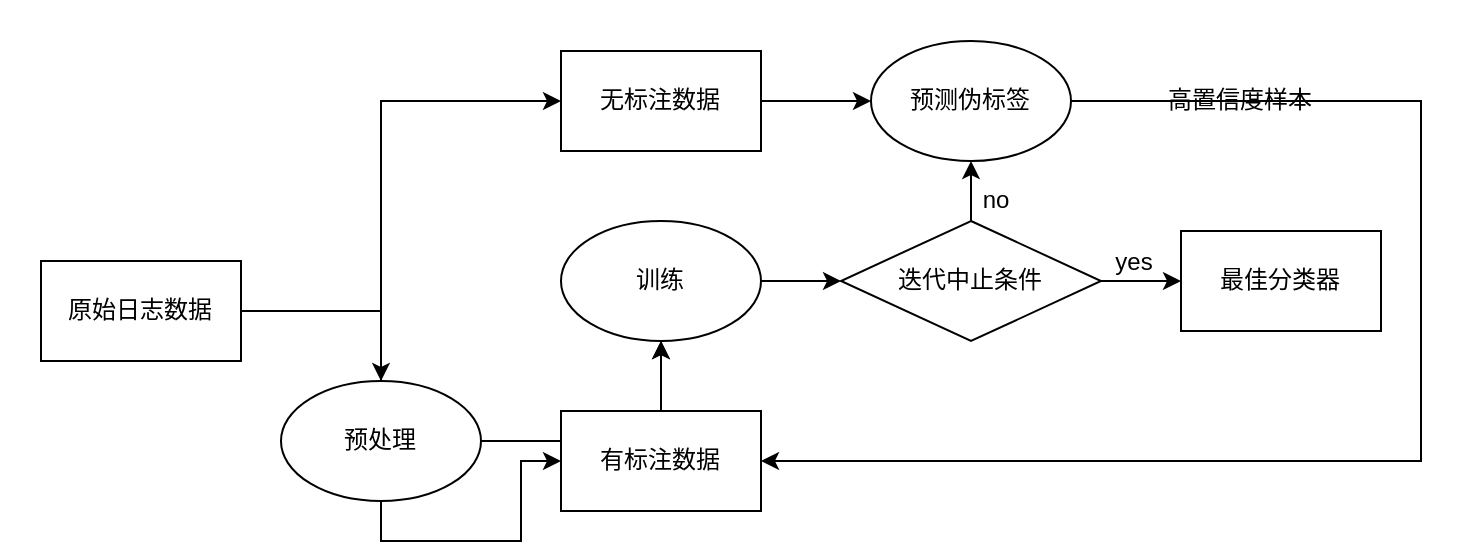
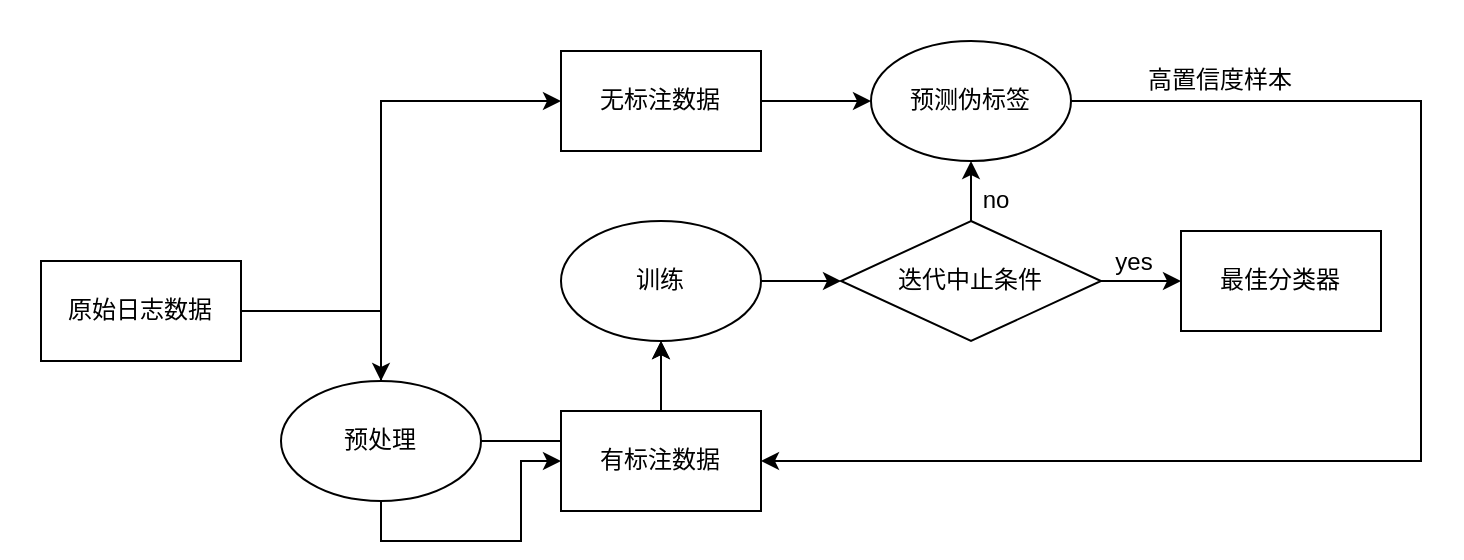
  <mxCell id="0" />
  <mxCell id="1" parent="0" />
  <mxCell id="2" value="" style="edgeStyle=orthogonalEdgeStyle;rounded=0;orthogonalLoop=1;jettySize=auto;html=1;" edge="1" parent="1" source="3" target="7"><mxGeometry relative="1" as="geometry" /></mxCell>
  <mxCell id="3" value="原始日志数据" style="rounded=0;whiteSpace=wrap;html=1;" vertex="1" parent="1"><mxGeometry x="20" y="130" width="100" height="50" as="geometry" /></mxCell>
  <mxCell id="4" value="" style="edgeStyle=orthogonalEdgeStyle;rounded=0;orthogonalLoop=1;jettySize=auto;html=1;" edge="1" parent="1" source="7" target="13"><mxGeometry relative="1" as="geometry" /></mxCell>
  <mxCell id="5" style="edgeStyle=orthogonalEdgeStyle;rounded=0;orthogonalLoop=1;jettySize=auto;html=1;exitX=0.5;exitY=0;exitDx=0;exitDy=0;entryX=0;entryY=0.5;entryDx=0;entryDy=0;" edge="1" parent="1" source="7" target="11"><mxGeometry relative="1" as="geometry" /></mxCell>
  <mxCell id="6" style="edgeStyle=orthogonalEdgeStyle;rounded=0;orthogonalLoop=1;jettySize=auto;html=1;exitX=0.5;exitY=1;exitDx=0;exitDy=0;entryX=0;entryY=0.5;entryDx=0;entryDy=0;" edge="1" parent="1" source="7" target="9"><mxGeometry relative="1" as="geometry" /></mxCell>
  <mxCell id="7" value="预处理" style="ellipse;whiteSpace=wrap;html=1;" vertex="1" parent="1"><mxGeometry x="140" y="190" width="100" height="60" as="geometry" /></mxCell>
  <mxCell id="8" value="" style="edgeStyle=orthogonalEdgeStyle;rounded=0;orthogonalLoop=1;jettySize=auto;html=1;" edge="1" parent="1" source="9" target="13"><mxGeometry relative="1" as="geometry" /></mxCell>
  <mxCell id="9" value="有标注数据" style="rounded=0;whiteSpace=wrap;html=1;" vertex="1" parent="1"><mxGeometry x="280" y="205" width="100" height="50" as="geometry" /></mxCell>
  <mxCell id="10" value="" style="edgeStyle=orthogonalEdgeStyle;rounded=0;orthogonalLoop=1;jettySize=auto;html=1;" edge="1" parent="1" source="11" target="15"><mxGeometry relative="1" as="geometry" /></mxCell>
  <mxCell id="11" value="无标注数据" style="rounded=0;whiteSpace=wrap;html=1;" vertex="1" parent="1"><mxGeometry x="280" y="25" width="100" height="50" as="geometry" /></mxCell>
  <mxCell id="12" value="" style="edgeStyle=orthogonalEdgeStyle;rounded=0;orthogonalLoop=1;jettySize=auto;html=1;" edge="1" parent="1" source="13" target="18"><mxGeometry relative="1" as="geometry" /></mxCell>
  <mxCell id="13" value="训练" style="ellipse;whiteSpace=wrap;html=1;" vertex="1" parent="1"><mxGeometry x="280" y="110" width="100" height="60" as="geometry" /></mxCell>
  <mxCell id="14" style="edgeStyle=orthogonalEdgeStyle;rounded=0;orthogonalLoop=1;jettySize=auto;html=1;exitX=1;exitY=0.5;exitDx=0;exitDy=0;entryX=1;entryY=0.5;entryDx=0;entryDy=0;" edge="1" parent="1" source="15" target="9"><mxGeometry relative="1" as="geometry"><Array as="points"><mxPoint x="710" y="50" /><mxPoint x="710" y="230" /></Array></mxGeometry></mxCell>
  <mxCell id="15" value="预测伪标签" style="ellipse;whiteSpace=wrap;html=1;" vertex="1" parent="1"><mxGeometry x="435" y="20" width="100" height="60" as="geometry" /></mxCell>
  <mxCell id="16" value="" style="edgeStyle=orthogonalEdgeStyle;rounded=0;orthogonalLoop=1;jettySize=auto;html=1;" edge="1" parent="1" source="18" target="19"><mxGeometry relative="1" as="geometry" /></mxCell>
  <mxCell id="17" value="" style="edgeStyle=orthogonalEdgeStyle;rounded=0;orthogonalLoop=1;jettySize=auto;html=1;" edge="1" parent="1" source="18" target="15"><mxGeometry relative="1" as="geometry" /></mxCell>
  <mxCell id="18" value="迭代中止条件" style="rhombus;whiteSpace=wrap;html=1;" vertex="1" parent="1"><mxGeometry x="420" y="110" width="130" height="60" as="geometry" /></mxCell>
  <mxCell id="19" value="最佳分类器" style="rounded=0;whiteSpace=wrap;html=1;" vertex="1" parent="1"><mxGeometry x="590" y="115" width="100" height="50" as="geometry" /></mxCell>
  <mxCell id="20" value="no" style="text;html=1;align=center;verticalAlign=middle;whiteSpace=wrap;rounded=0;" vertex="1" parent="1"><mxGeometry x="468" y="85" width="60" height="30" as="geometry" /></mxCell>
  <mxCell id="21" value="yes" style="text;html=1;align=center;verticalAlign=middle;whiteSpace=wrap;rounded=0;" vertex="1" parent="1"><mxGeometry x="537" y="116" width="60" height="30" as="geometry" /></mxCell>
- <mxCell id="22" value="高置信度样本" style="text;html=1;align=center;verticalAlign=middle;whiteSpace=wrap;rounded=0;" vertex="1" parent="1"><mxGeometry x="570" y="35" width="100" height="30" as="geometry" /></mxCell>
+ <mxCell id="22" value="高置信度样本" style="text;html=1;align=center;verticalAlign=middle;whiteSpace=wrap;rounded=0;" vertex="1" parent="1"><mxGeometry x="560" y="25" width="100" height="30" as="geometry" /></mxCell>
